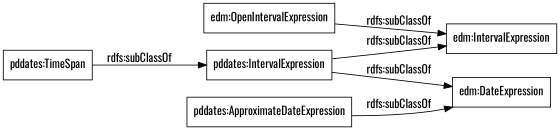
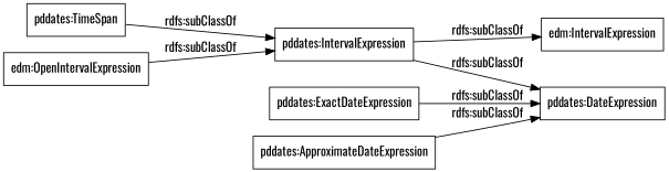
  digraph {
    fontname=Oswald
    rankdir=LR
    node [color=black fontname=Oswald shape=rectangle]
    edge [fontname=Oswald]
    n1 [label="pddates:TimeSpan"]
    "pddates:IntervalExpression"
    n3 [label="edm:IntervalExpression"]
-   "pddates:DateExpression" [label="edm:DateExpression"]
+   "pddates:DateExpression"
+   "pddates:ExactDateExpression"
    n6 [label="edm:OpenIntervalExpression"]
    "pddates:ApproximateDateExpression"
    n1 -> "pddates:IntervalExpression" [label="rdfs:subClassOf"]
    "pddates:IntervalExpression" -> n3 [label="rdfs:subClassOf"]
    "pddates:IntervalExpression" -> "pddates:DateExpression" [label="rdfs:subClassOf"]
-   n6 -> n3 [label="rdfs:subClassOf"]
+   "pddates:ExactDateExpression" -> "pddates:DateExpression" [label="rdfs:subClassOf"]
+   n6 -> "pddates:IntervalExpression" [label="rdfs:subClassOf"]
    "pddates:ApproximateDateExpression" -> "pddates:DateExpression" [label="rdfs:subClassOf"]
  }
